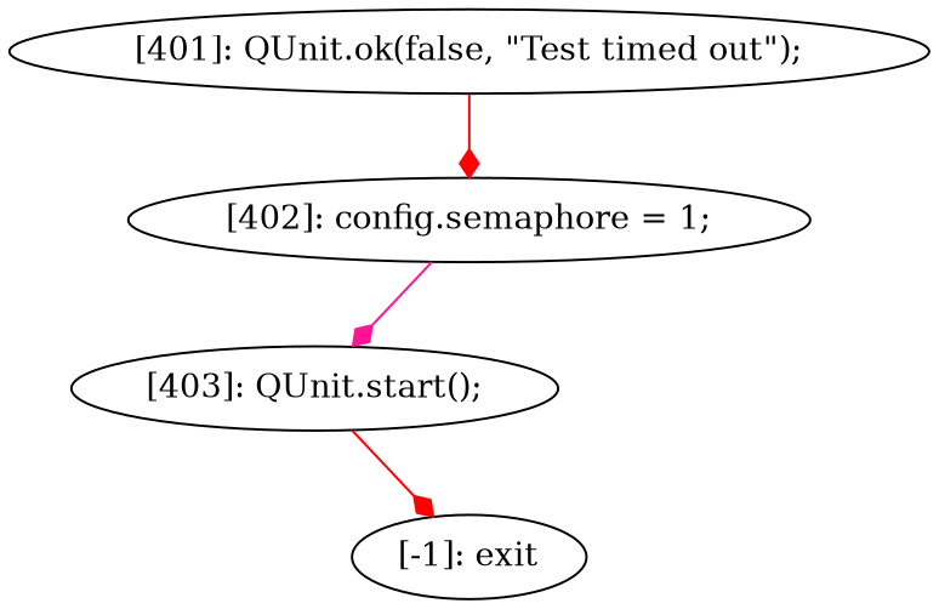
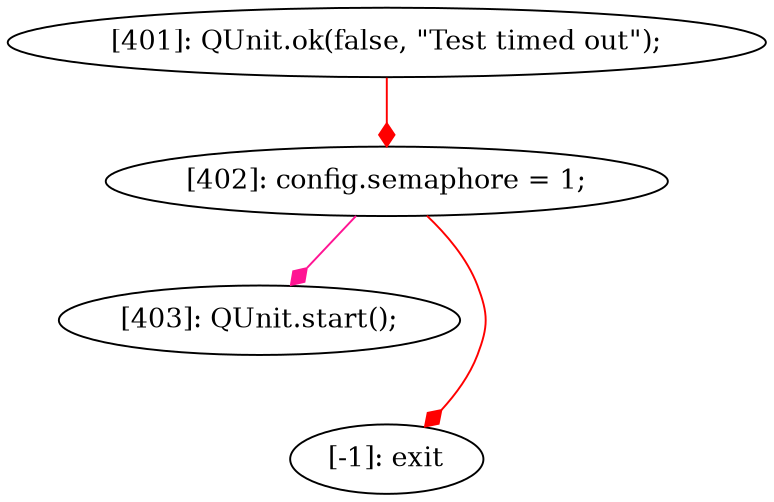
  digraph {
    edge [arrowhead=diamond color=red]
    n1 [label="[403]: QUnit.start();\n"]
    n2 [label="[-1]: exit"]
    n3 [label="[401]: QUnit.ok(false, \"Test timed out\");\n"]
    n4 [label="[402]: config.semaphore = 1;\n"]
-   n1 -> n2
+   n4 -> n2
    n3 -> n4
    n4 -> n1 [color=deeppink]
  }
